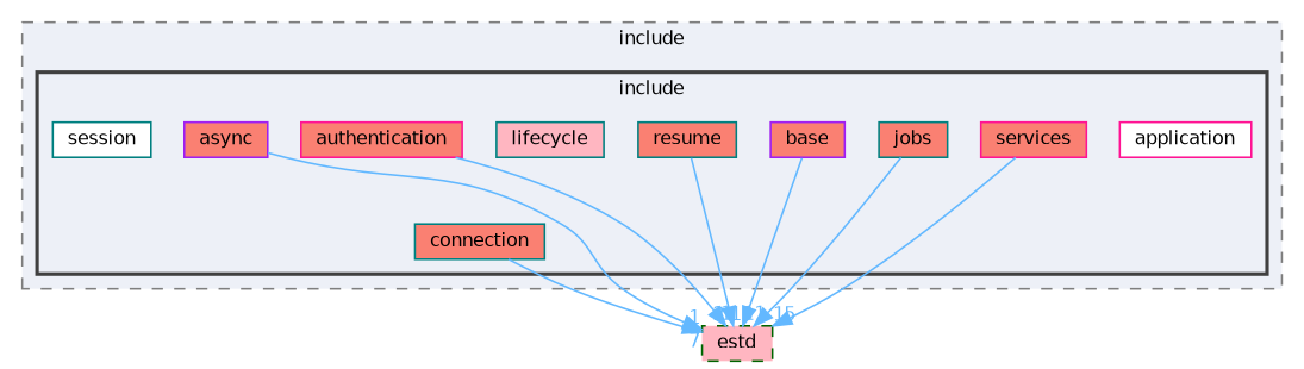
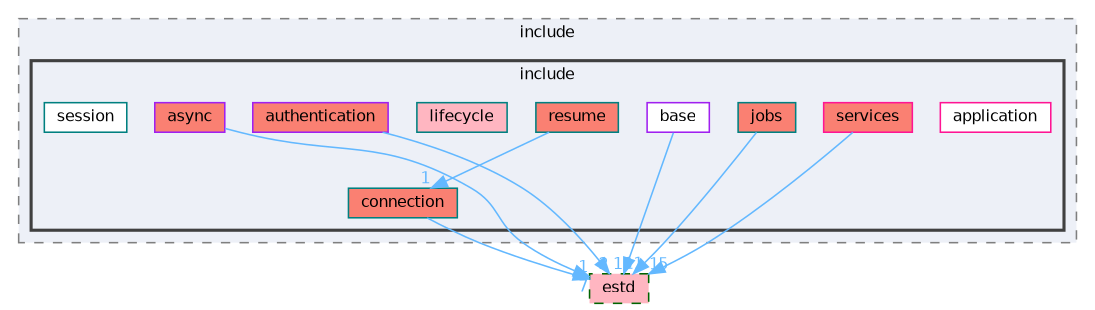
  digraph {
    compound=true
    node [color=teal fillcolor=salmon fontname=Helvetica fontsize=10 shape=box style=filled]
    edge [color=steelblue1 fontcolor=steelblue1 fontname=Helvetica fontsize=10 headlabel=1 labeldistance=1.5 labelfontname=Helvetica labelfontsize=10]
    n1 [color=deeppink fillcolor=white height=0.2 label=application width=0.4]
    n2 [color=purple height=0.2 label=async width=0.4]
-   n3 [color=deeppink height=0.2 label=authentication width=0.4]
-   n4 [color=purple height=0.2 label=base width=0.4]
+   n3 [color=purple height=0.2 label=authentication width=0.4]
+   n4 [color=purple fillcolor=white height=0.2 label=base width=0.4]
    n5 [height=0.2 label=connection width=0.4]
    n6 [height=0.2 label=jobs width=0.4]
    n7 [fillcolor=lightpink height=0.2 label=lifecycle width=0.4]
    n8 [height=0.2 label=resume width=0.4]
    n9 [color=deeppink height=0.2 label=services width=0.4]
    n10 [fillcolor=white height=0.2 label=session width=0.4]
    n11 [color=darkgreen fillcolor=lightpink height=0.2 label=estd style="filled,dashed" width=0.4]
    subgraph cluster_1 {
      bgcolor="#edf0f7"
      fontname=Helvetica
      fontsize=10
      label=include
      pencolor=grey50
      style="filled,dashed"
      subgraph cluster_2 {
        bgcolor="#edf0f7"
        fontname=Helvetica
        fontsize=10
        label=include
        pencolor=grey25
        style="filled,bold"
        n1
        n2
        n3
        n4
        n5
        n6
        n7
        n8
        n9
        n10
      }
    }
    n2 -> n11
    n3 -> n11 [headlabel=2]
    n4 -> n11 [headlabel=11]
    n5 -> n11 [headlabel=7]
    n6 -> n11 [headlabel=13]
-   n8 -> n11
+   n8 -> n5
    n9 -> n11 [headlabel=15]
  }
